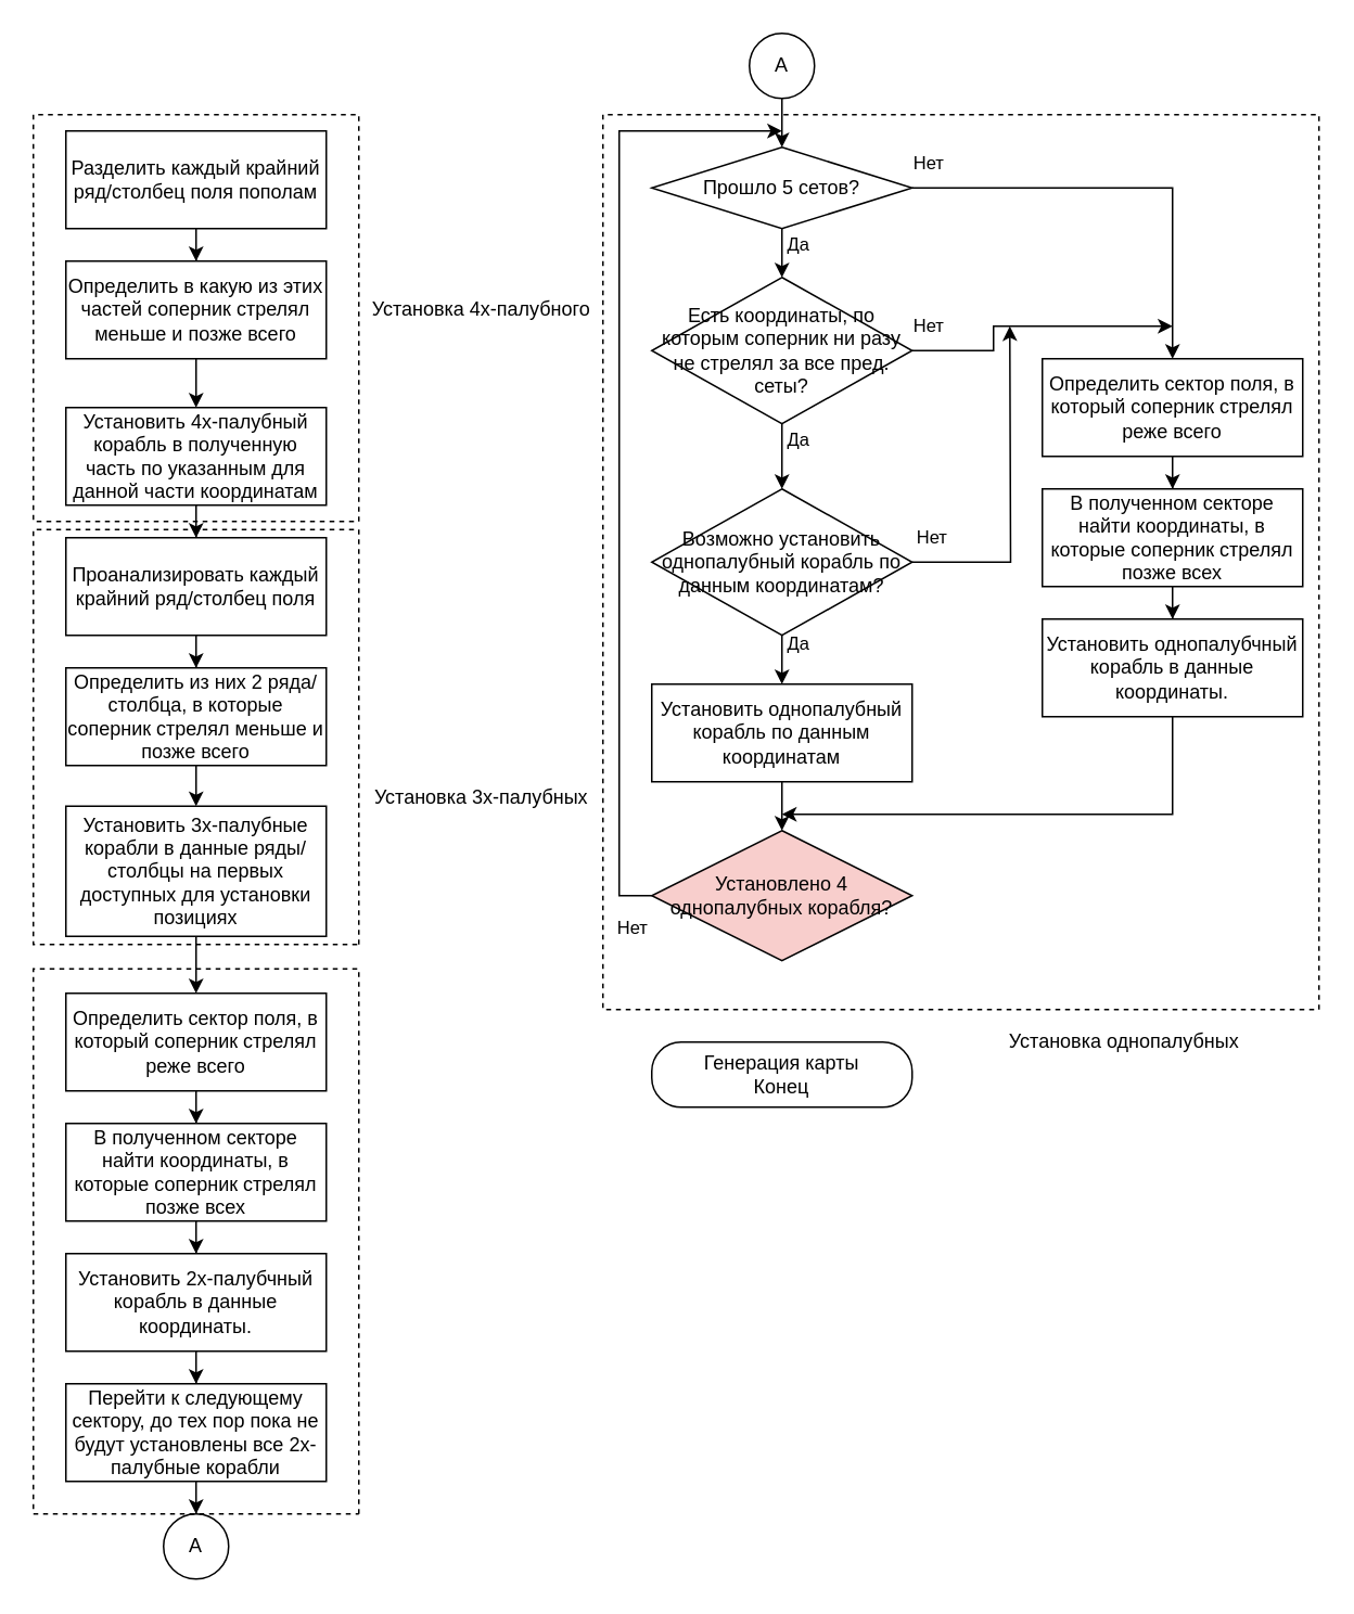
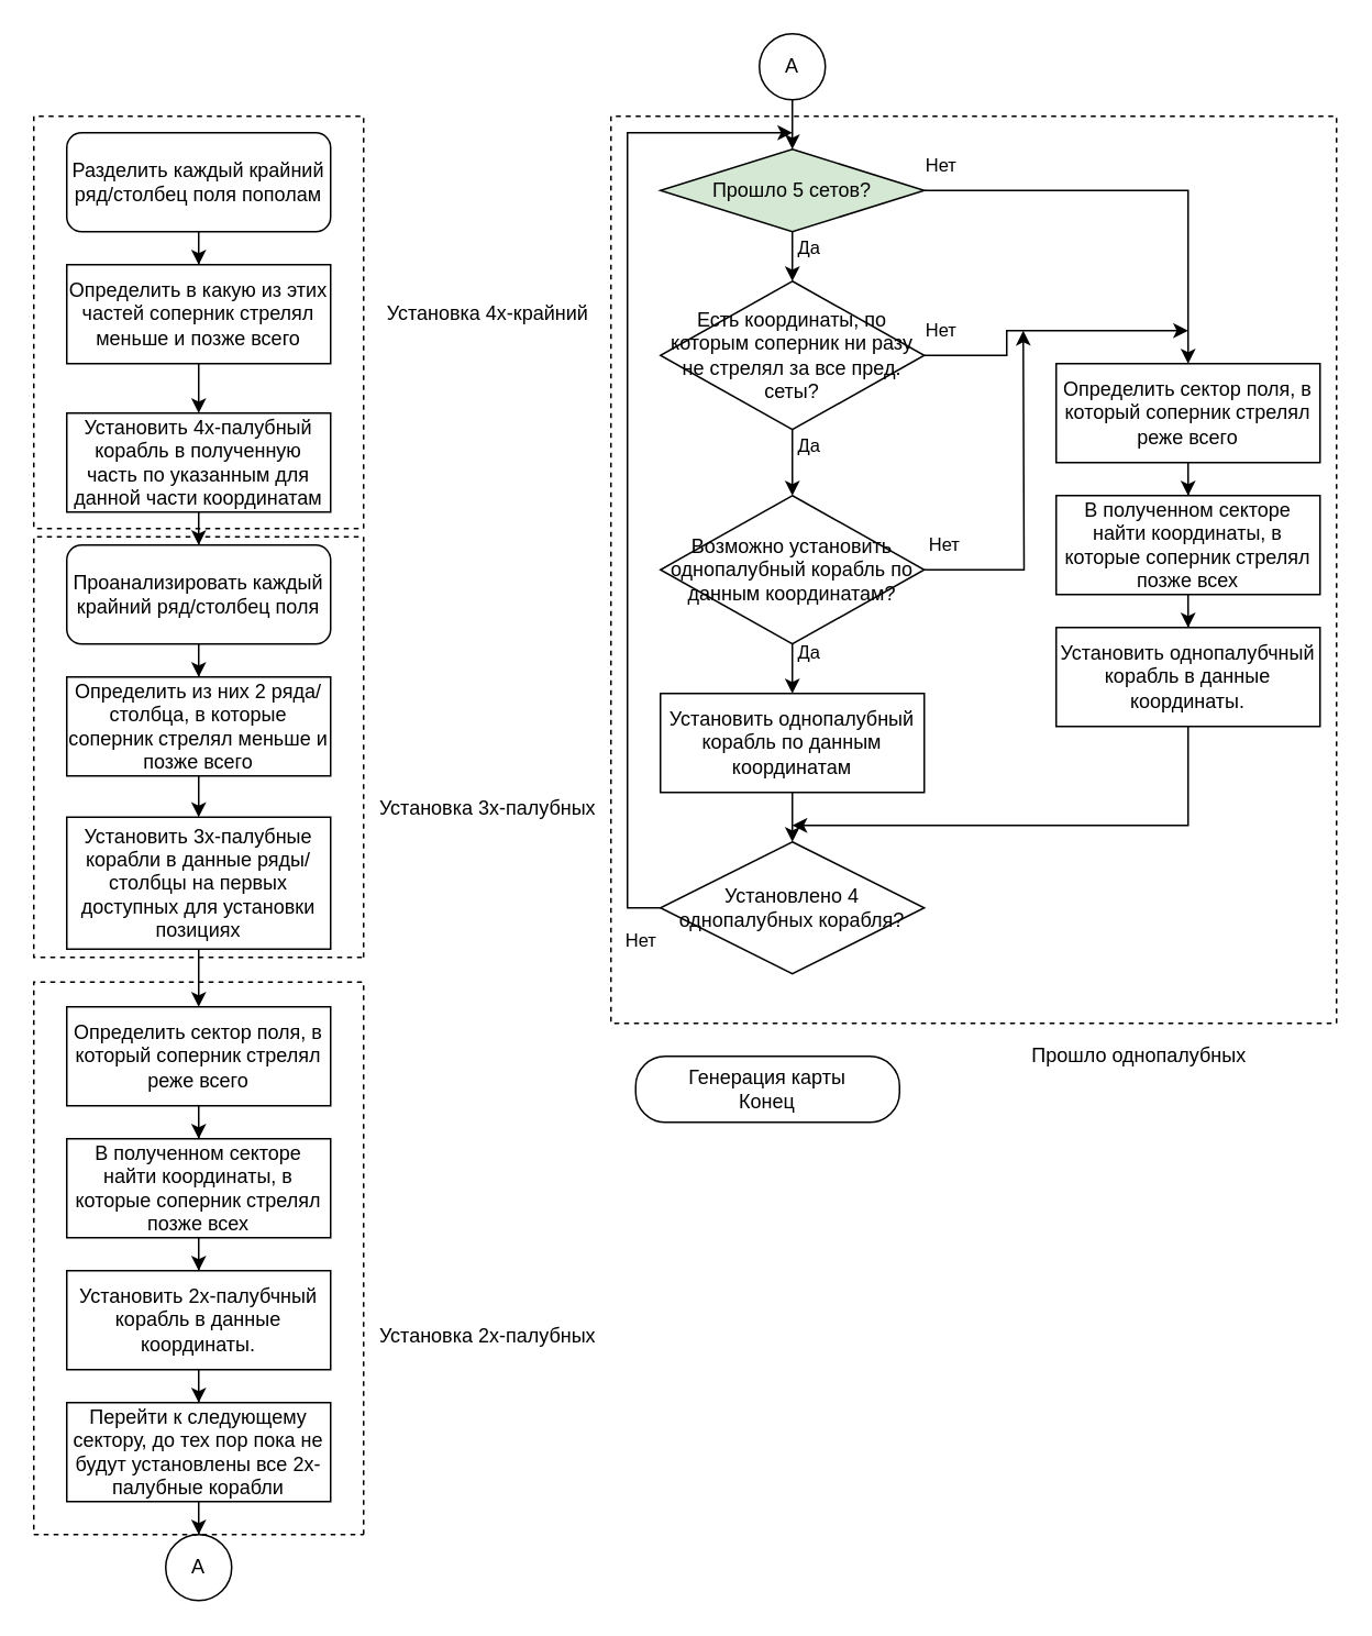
  <mxCell id="0" />
  <mxCell id="1" parent="0" />
  <mxCell id="2" value="" style="edgeStyle=orthogonalEdgeStyle;rounded=0;orthogonalLoop=1;jettySize=auto;html=1;" edge="1" parent="1" source="3" target="5"><mxGeometry relative="1" as="geometry" /></mxCell>
- <mxCell id="3" value="Разделить каждый крайний ряд/столбец поля пополам" style="rounded=0;whiteSpace=wrap;html=1;" vertex="1" parent="1"><mxGeometry x="40" y="80" width="160" height="60" as="geometry" /></mxCell>
+ <mxCell id="3" value="Разделить каждый крайний ряд/столбец поля пополам" style="whiteSpace=wrap;html=1;rounded=1;" vertex="1" parent="1"><mxGeometry x="40" y="80" width="160" height="60" as="geometry" /></mxCell>
  <mxCell id="4" value="" style="edgeStyle=orthogonalEdgeStyle;rounded=0;orthogonalLoop=1;jettySize=auto;html=1;entryX=0.5;entryY=0;entryDx=0;entryDy=0;" edge="1" parent="1" source="5" target="7"><mxGeometry relative="1" as="geometry"><mxPoint x="120" y="240" as="targetPoint" /></mxGeometry></mxCell>
  <mxCell id="5" value="Определить в какую из этих частей соперник стрелял меньше и позже всего" style="rounded=0;whiteSpace=wrap;html=1;" vertex="1" parent="1"><mxGeometry x="40" y="160" width="160" height="60" as="geometry" /></mxCell>
  <mxCell id="6" value="" style="edgeStyle=orthogonalEdgeStyle;rounded=0;orthogonalLoop=1;jettySize=auto;html=1;" edge="1" parent="1" source="7" target="9"><mxGeometry relative="1" as="geometry" /></mxCell>
  <mxCell id="7" value="Установить 4х-палубный корабль в полученную часть по указанным для данной части координатам" style="whiteSpace=wrap;html=1;rounded=0;" vertex="1" parent="1"><mxGeometry x="40" y="250" width="160" height="60" as="geometry" /></mxCell>
  <mxCell id="8" value="" style="edgeStyle=orthogonalEdgeStyle;rounded=0;orthogonalLoop=1;jettySize=auto;html=1;" edge="1" parent="1" source="9" target="11"><mxGeometry relative="1" as="geometry" /></mxCell>
- <mxCell id="9" value="Проанализировать каждый крайний ряд/столбец поля" style="whiteSpace=wrap;html=1;rounded=0;" vertex="1" parent="1"><mxGeometry x="40" y="330" width="160" height="60" as="geometry" /></mxCell>
+ <mxCell id="9" value="Проанализировать каждый крайний ряд/столбец поля" style="whiteSpace=wrap;html=1;rounded=1;" vertex="1" parent="1"><mxGeometry x="40" y="330" width="160" height="60" as="geometry" /></mxCell>
  <mxCell id="10" value="" style="edgeStyle=orthogonalEdgeStyle;rounded=0;orthogonalLoop=1;jettySize=auto;html=1;" edge="1" parent="1" source="11" target="13"><mxGeometry relative="1" as="geometry" /></mxCell>
  <mxCell id="11" value="Определить из них 2 ряда/столбца, в которые соперник стрелял меньше и позже всего" style="whiteSpace=wrap;html=1;rounded=0;" vertex="1" parent="1"><mxGeometry x="40" y="410" width="160" height="60" as="geometry" /></mxCell>
  <mxCell id="12" value="" style="edgeStyle=orthogonalEdgeStyle;rounded=0;orthogonalLoop=1;jettySize=auto;html=1;" edge="1" parent="1" source="13" target="15"><mxGeometry relative="1" as="geometry" /></mxCell>
  <mxCell id="13" value="Установить 3х-палубные корабли в данные ряды/столбцы на первых доступных для установки позициях" style="whiteSpace=wrap;html=1;rounded=0;" vertex="1" parent="1"><mxGeometry x="40" y="495" width="160" height="80" as="geometry" /></mxCell>
  <mxCell id="14" value="" style="edgeStyle=orthogonalEdgeStyle;rounded=0;orthogonalLoop=1;jettySize=auto;html=1;" edge="1" parent="1" source="15" target="17"><mxGeometry relative="1" as="geometry" /></mxCell>
  <mxCell id="15" value="Определить сектор поля, в который соперник стрелял реже всего" style="whiteSpace=wrap;html=1;rounded=0;" vertex="1" parent="1"><mxGeometry x="40" y="610" width="160" height="60" as="geometry" /></mxCell>
  <mxCell id="16" value="" style="edgeStyle=orthogonalEdgeStyle;rounded=0;orthogonalLoop=1;jettySize=auto;html=1;" edge="1" parent="1" source="17" target="19"><mxGeometry relative="1" as="geometry" /></mxCell>
  <mxCell id="17" value="В полученном секторе найти координаты, в которые соперник стрелял позже всех" style="whiteSpace=wrap;html=1;rounded=0;" vertex="1" parent="1"><mxGeometry x="40" y="690" width="160" height="60" as="geometry" /></mxCell>
  <mxCell id="18" value="" style="edgeStyle=orthogonalEdgeStyle;rounded=0;orthogonalLoop=1;jettySize=auto;html=1;" edge="1" parent="1" source="19" target="21"><mxGeometry relative="1" as="geometry" /></mxCell>
  <mxCell id="19" value="Установить 2х-палубчный корабль в данные координаты." style="whiteSpace=wrap;html=1;rounded=0;" vertex="1" parent="1"><mxGeometry x="40" y="770" width="160" height="60" as="geometry" /></mxCell>
  <mxCell id="20" value="" style="edgeStyle=orthogonalEdgeStyle;rounded=0;orthogonalLoop=1;jettySize=auto;html=1;" edge="1" parent="1" source="21" target="22"><mxGeometry relative="1" as="geometry" /></mxCell>
  <mxCell id="21" value="Перейти к следующему сектору, до тех пор пока не будут установлены все 2х-палубные корабли" style="whiteSpace=wrap;html=1;rounded=0;" vertex="1" parent="1"><mxGeometry x="40" y="850" width="160" height="60" as="geometry" /></mxCell>
  <mxCell id="22" value="A" style="ellipse;whiteSpace=wrap;html=1;aspect=fixed;" vertex="1" parent="1"><mxGeometry x="100" y="930" width="40" height="40" as="geometry" /></mxCell>
  <mxCell id="23" value="" style="edgeStyle=orthogonalEdgeStyle;rounded=0;orthogonalLoop=1;jettySize=auto;html=1;" edge="1" parent="1" source="24" target="27"><mxGeometry relative="1" as="geometry" /></mxCell>
  <mxCell id="24" value="A" style="ellipse;whiteSpace=wrap;html=1;aspect=fixed;" vertex="1" parent="1"><mxGeometry x="460" y="20" width="40" height="40" as="geometry" /></mxCell>
  <mxCell id="25" value="Да" style="edgeStyle=orthogonalEdgeStyle;rounded=0;orthogonalLoop=1;jettySize=auto;html=1;" edge="1" parent="1" source="27" target="30"><mxGeometry x="0.2" y="10" relative="1" as="geometry"><mxPoint as="offset" /></mxGeometry></mxCell>
  <mxCell id="26" value="Нет" style="edgeStyle=orthogonalEdgeStyle;rounded=0;orthogonalLoop=1;jettySize=auto;html=1;" edge="1" parent="1" source="27" target="40"><mxGeometry x="-0.924" y="15" relative="1" as="geometry"><mxPoint x="660" y="115" as="targetPoint" /><mxPoint as="offset" /></mxGeometry></mxCell>
- <mxCell id="27" value="Прошло 5 сетов?" style="rhombus;whiteSpace=wrap;html=1;" vertex="1" parent="1"><mxGeometry x="400" y="90" width="160" height="50" as="geometry" /></mxCell>
+ <mxCell id="27" value="Прошло 5 сетов?" style="rhombus;whiteSpace=wrap;html=1;fillColor=#d5e8d4;" vertex="1" parent="1"><mxGeometry x="400" y="90" width="160" height="50" as="geometry" /></mxCell>
  <mxCell id="28" value="Да" style="edgeStyle=orthogonalEdgeStyle;rounded=0;orthogonalLoop=1;jettySize=auto;html=1;" edge="1" parent="1" source="30" target="33"><mxGeometry x="-0.5" y="10" relative="1" as="geometry"><mxPoint as="offset" /></mxGeometry></mxCell>
  <mxCell id="29" value="Нет" style="edgeStyle=orthogonalEdgeStyle;rounded=0;orthogonalLoop=1;jettySize=auto;html=1;" edge="1" parent="1" source="30"><mxGeometry x="-0.886" y="15" relative="1" as="geometry"><mxPoint x="720" y="200" as="targetPoint" /><Array as="points"><mxPoint x="610" y="215" /><mxPoint x="610" y="200" /></Array><mxPoint as="offset" /></mxGeometry></mxCell>
  <mxCell id="30" value="Есть координаты, по которым соперник ни разу не стрелял за все пред. сеты?" style="rhombus;whiteSpace=wrap;html=1;" vertex="1" parent="1"><mxGeometry x="400" y="170" width="160" height="90" as="geometry" /></mxCell>
  <mxCell id="31" value="Да" style="edgeStyle=orthogonalEdgeStyle;rounded=0;orthogonalLoop=1;jettySize=auto;html=1;" edge="1" parent="1" source="33" target="35"><mxGeometry x="-0.789" y="10" relative="1" as="geometry"><mxPoint as="offset" /></mxGeometry></mxCell>
  <mxCell id="32" value="Нет" style="edgeStyle=orthogonalEdgeStyle;rounded=0;orthogonalLoop=1;jettySize=auto;html=1;" edge="1" parent="1" source="33"><mxGeometry x="-0.879" y="15" relative="1" as="geometry"><mxPoint x="620" y="200" as="targetPoint" /><mxPoint as="offset" /></mxGeometry></mxCell>
  <mxCell id="33" value="Возможно установить однопалубный корабль по данным координатам?" style="rhombus;whiteSpace=wrap;html=1;" vertex="1" parent="1"><mxGeometry x="400" y="300" width="160" height="90" as="geometry" /></mxCell>
  <mxCell id="34" value="" style="edgeStyle=orthogonalEdgeStyle;rounded=0;orthogonalLoop=1;jettySize=auto;html=1;" edge="1" parent="1" source="35" target="37"><mxGeometry relative="1" as="geometry" /></mxCell>
  <mxCell id="35" value="Установить однопалубный корабль по данным координатам" style="whiteSpace=wrap;html=1;" vertex="1" parent="1"><mxGeometry x="400" y="420" width="160" height="60" as="geometry" /></mxCell>
  <mxCell id="36" value="Нет" style="edgeStyle=orthogonalEdgeStyle;rounded=0;orthogonalLoop=1;jettySize=auto;html=1;exitX=0;exitY=0.5;exitDx=0;exitDy=0;" edge="1" parent="1" source="37"><mxGeometry x="-0.961" y="20" relative="1" as="geometry"><mxPoint x="480" y="80" as="targetPoint" /><Array as="points"><mxPoint x="380" y="550" /><mxPoint x="380" y="80" /></Array><mxPoint as="offset" /></mxGeometry></mxCell>
- <mxCell id="37" value="Установлено 4 однопалубных корабля?" style="rhombus;whiteSpace=wrap;html=1;fillColor=#f8cecc;" vertex="1" parent="1"><mxGeometry x="400" y="510" width="160" height="80" as="geometry" /></mxCell>
- <mxCell id="38" value="Генерация карты&lt;br&gt;Конец" style="rounded=1;whiteSpace=wrap;html=1;fillColor=default;strokeColor=default;fontColor=default;arcSize=45;absoluteArcSize=0;labelBackgroundColor=default;" vertex="1" parent="1"><mxGeometry x="400" y="640" width="160" height="40" as="geometry" /></mxCell>
+ <mxCell id="37" value="Установлено 4 однопалубных корабля?" style="rhombus;whiteSpace=wrap;html=1;" vertex="1" parent="1"><mxGeometry x="400" y="510" width="160" height="80" as="geometry" /></mxCell>
+ <mxCell id="38" value="Генерация карты&lt;br&gt;Конец" style="rounded=1;whiteSpace=wrap;html=1;fillColor=default;strokeColor=default;fontColor=default;arcSize=45;absoluteArcSize=0;labelBackgroundColor=default;" vertex="1" parent="1"><mxGeometry x="385" y="640" width="160" height="40" as="geometry" /></mxCell>
  <mxCell id="39" value="" style="edgeStyle=orthogonalEdgeStyle;rounded=0;orthogonalLoop=1;jettySize=auto;html=1;" edge="1" parent="1" source="40" target="42"><mxGeometry relative="1" as="geometry" /></mxCell>
  <mxCell id="40" value="Определить сектор поля, в который соперник стрелял реже всего" style="whiteSpace=wrap;html=1;rounded=0;" vertex="1" parent="1"><mxGeometry x="640" y="220" width="160" height="60" as="geometry" /></mxCell>
  <mxCell id="41" value="" style="edgeStyle=orthogonalEdgeStyle;rounded=0;orthogonalLoop=1;jettySize=auto;html=1;" edge="1" parent="1" source="42" target="44"><mxGeometry relative="1" as="geometry" /></mxCell>
  <mxCell id="42" value="В полученном секторе найти координаты, в которые соперник стрелял позже всех" style="whiteSpace=wrap;html=1;rounded=0;" vertex="1" parent="1"><mxGeometry x="640" y="300" width="160" height="60" as="geometry" /></mxCell>
  <mxCell id="43" value="" style="edgeStyle=orthogonalEdgeStyle;rounded=0;orthogonalLoop=1;jettySize=auto;html=1;exitX=0.5;exitY=1;exitDx=0;exitDy=0;" edge="1" parent="1" source="44"><mxGeometry relative="1" as="geometry"><mxPoint x="480" y="500" as="targetPoint" /><Array as="points"><mxPoint x="720" y="500" /></Array></mxGeometry></mxCell>
  <mxCell id="44" value="Установить однопалубчный корабль в данные координаты." style="whiteSpace=wrap;html=1;rounded=0;" vertex="1" parent="1"><mxGeometry x="640" y="380" width="160" height="60" as="geometry" /></mxCell>
  <mxCell id="45" value="" style="endArrow=none;dashed=1;html=1;rounded=0;" edge="1" parent="1"><mxGeometry width="50" height="50" relative="1" as="geometry"><mxPoint x="810" y="620" as="sourcePoint" /><mxPoint x="810" y="620" as="targetPoint" /><Array as="points"><mxPoint x="810" y="70" /><mxPoint x="370" y="70" /><mxPoint x="370" y="620" /></Array></mxGeometry></mxCell>
- <mxCell id="46" value="Установка 4х-палубного" style="text;html=1;align=center;verticalAlign=middle;resizable=0;points=[];autosize=1;strokeColor=none;fillColor=none;" vertex="1" parent="1"><mxGeometry x="220" y="180" width="150" height="20" as="geometry" /></mxCell>
+ <mxCell id="46" value="Установка 4х-крайний" style="text;html=1;align=center;verticalAlign=middle;resizable=0;points=[];autosize=1;strokeColor=none;fillColor=none;" vertex="1" parent="1"><mxGeometry x="220" y="180" width="150" height="20" as="geometry" /></mxCell>
  <mxCell id="47" value="" style="endArrow=none;dashed=1;html=1;rounded=0;" edge="1" parent="1"><mxGeometry width="50" height="50" relative="1" as="geometry"><mxPoint x="220" y="580" as="sourcePoint" /><mxPoint x="220" y="580" as="targetPoint" /><Array as="points"><mxPoint x="220" y="325" /><mxPoint x="20" y="325" /><mxPoint x="20" y="580" /></Array></mxGeometry></mxCell>
  <mxCell id="48" value="Установка 3х-палубных" style="text;html=1;align=center;verticalAlign=middle;resizable=0;points=[];autosize=1;strokeColor=none;fillColor=none;" vertex="1" parent="1"><mxGeometry x="220" y="480" width="150" height="20" as="geometry" /></mxCell>
  <mxCell id="49" value="" style="endArrow=none;dashed=1;html=1;rounded=0;" edge="1" parent="1"><mxGeometry width="50" height="50" relative="1" as="geometry"><mxPoint x="220" y="930" as="sourcePoint" /><mxPoint x="220" y="930" as="targetPoint" /><Array as="points"><mxPoint x="220" y="595" /><mxPoint x="20" y="595" /><mxPoint x="20" y="930" /></Array></mxGeometry></mxCell>
+ <mxCell id="50" value="Установка 2х-палубных" style="text;html=1;align=center;verticalAlign=middle;resizable=0;points=[];autosize=1;strokeColor=none;fillColor=none;" vertex="1" parent="1"><mxGeometry x="220" y="800" width="150" height="20" as="geometry" /></mxCell>
  <mxCell id="51" value="" style="endArrow=none;dashed=1;html=1;rounded=0;" edge="1" parent="1"><mxGeometry width="50" height="50" relative="1" as="geometry"><mxPoint x="220" y="320" as="sourcePoint" /><mxPoint x="220" y="320" as="targetPoint" /><Array as="points"><mxPoint x="220" y="70" /><mxPoint x="20" y="70" /><mxPoint x="20" y="320" /></Array></mxGeometry></mxCell>
- <mxCell id="52" value="Установка однопалубных" style="text;html=1;align=center;verticalAlign=middle;resizable=0;points=[];autosize=1;strokeColor=none;fillColor=none;" vertex="1" parent="1"><mxGeometry x="610" y="630" width="160" height="20" as="geometry" /></mxCell>
+ <mxCell id="52" value="Прошло однопалубных" style="text;html=1;align=center;verticalAlign=middle;resizable=0;points=[];autosize=1;strokeColor=none;fillColor=none;" vertex="1" parent="1"><mxGeometry x="610" y="630" width="160" height="20" as="geometry" /></mxCell>
